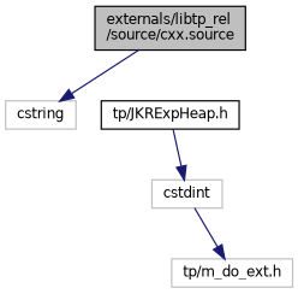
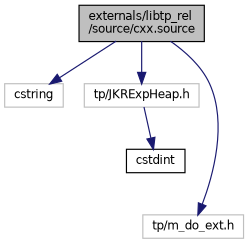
  digraph {
    node [color=grey75 fillcolor=white fontname=Helvetica fontsize=10 shape=record style=filled]
    edge [color=midnightblue fontname=Helvetica fontsize=10 labelfontname=Helvetica labelfontsize=10 style=solid]
    n1 [color=black fillcolor=grey75 fontcolor=black height=0.2 label="externals/libtp_rel\l/source/cxx.source" width=0.4]
    n2 [height=0.2 label=cstring width=0.4]
-   n3 [color=black height=0.2 label="tp/JKRExpHeap.h" width=0.4]
+   n3 [height=0.2 label="tp/JKRExpHeap.h" width=0.4]
    n4 [height=0.2 label="tp/m_do_ext.h" width=0.4]
-   n5 [height=0.2 label=cstdint width=0.4]
+   n5 [color=black height=0.2 label=cstdint width=0.4]
    n1 -> n2
-   n5 -> n4
+   n1 -> n3
+   n1 -> n4
    n3 -> n5
  }
